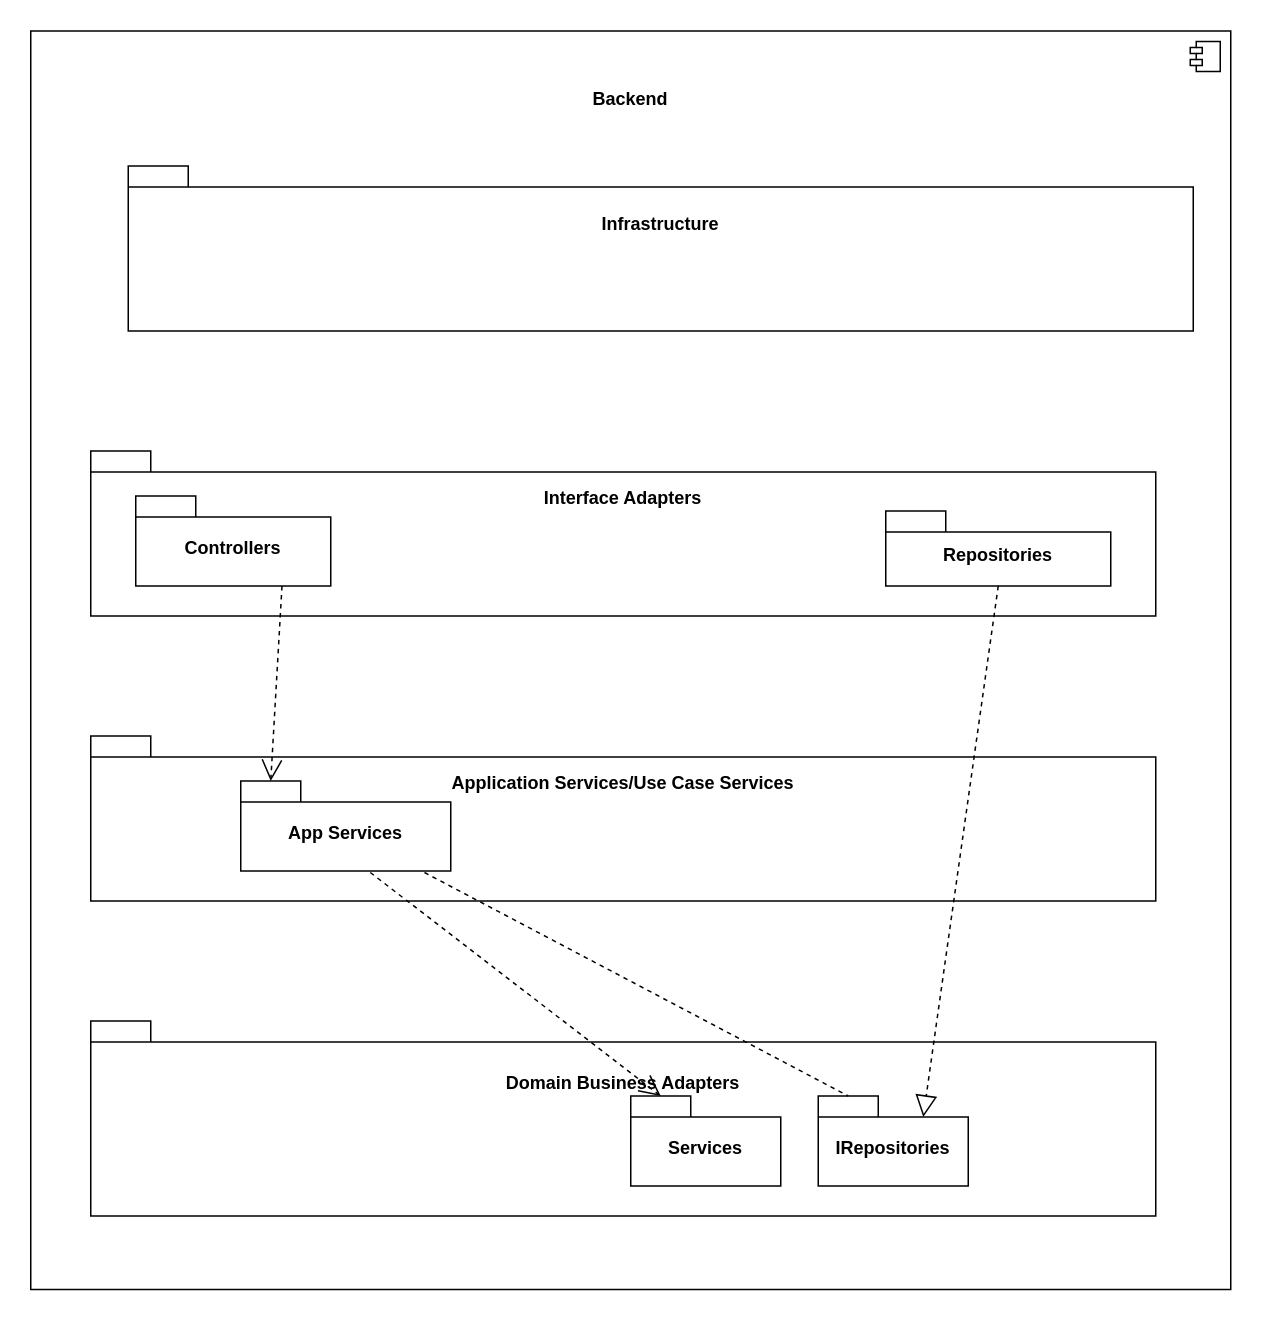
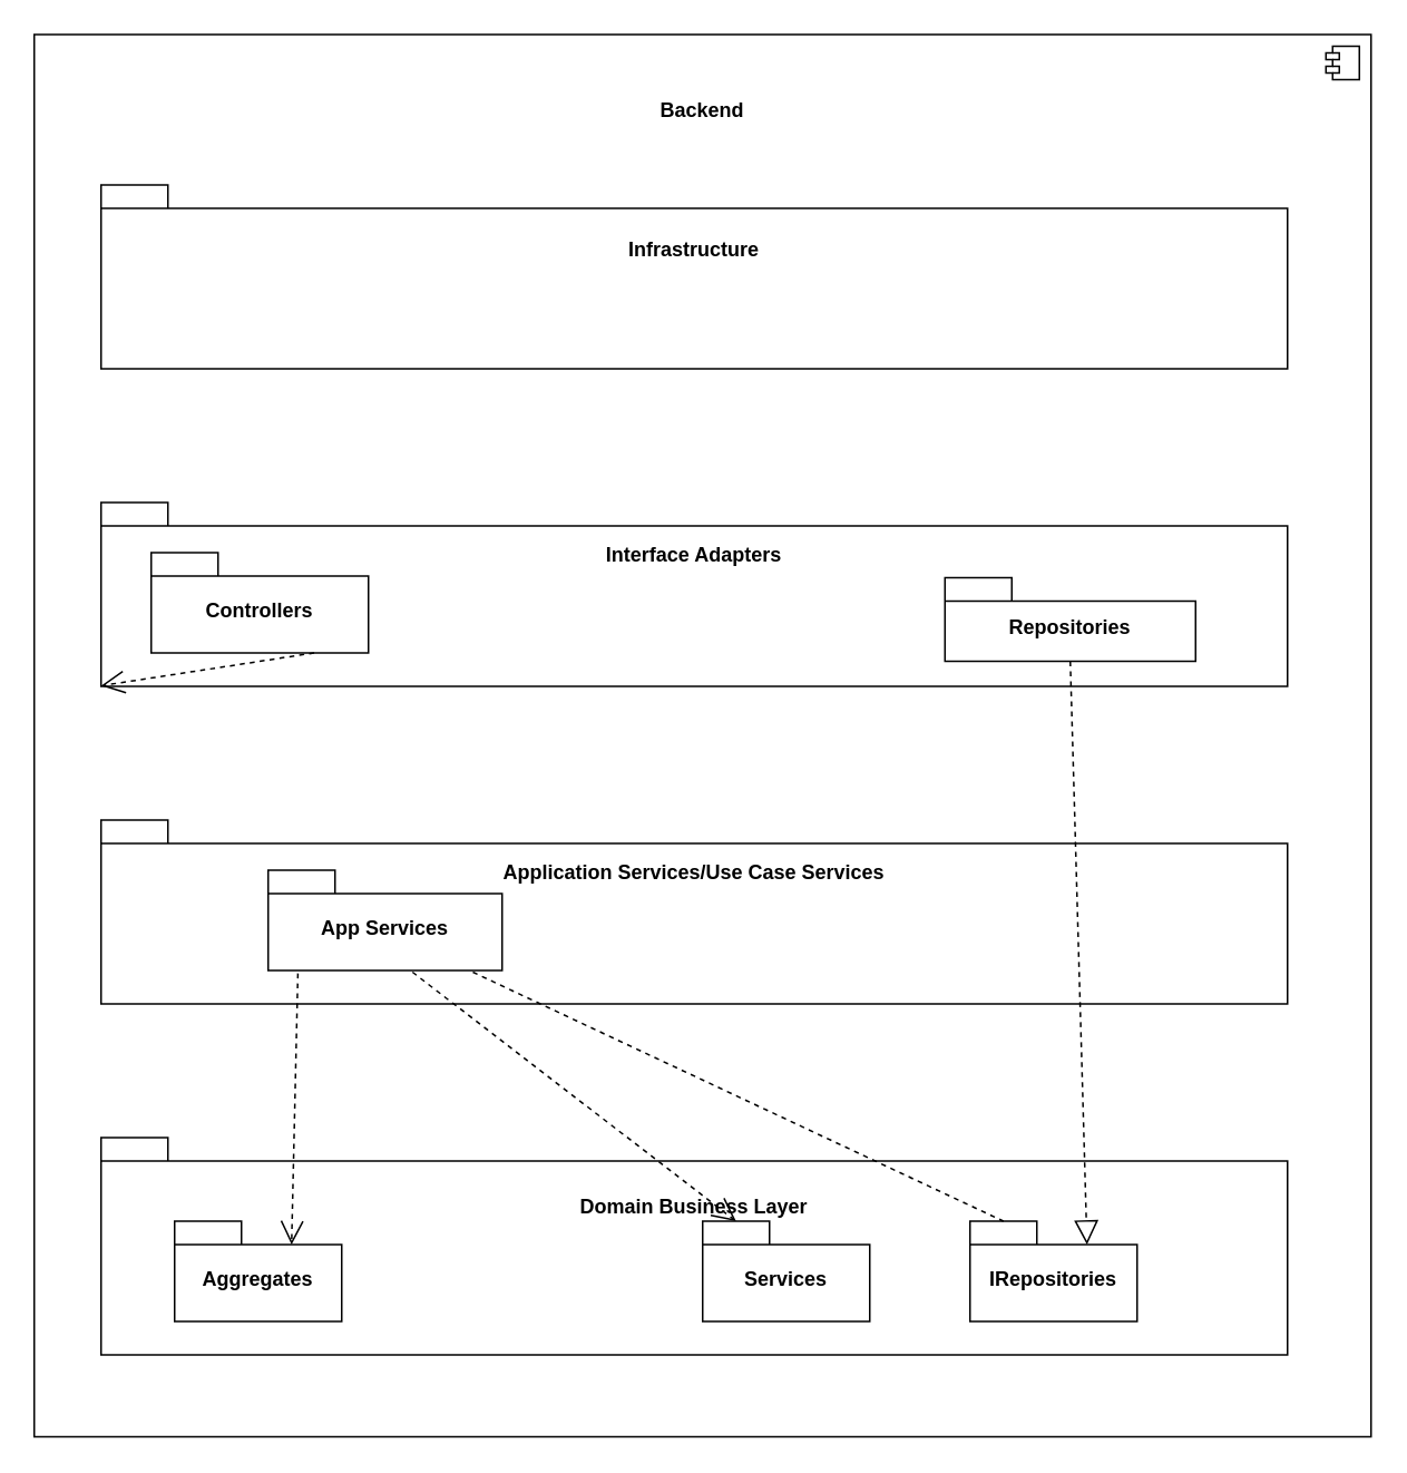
  <mxCell id="0" />
  <mxCell id="1" parent="0" />
  <mxCell id="2" value="&lt;div&gt;&lt;div&gt;&lt;b&gt;Backend&lt;/b&gt;&lt;/div&gt;&lt;/div&gt;&lt;div&gt;&lt;b&gt;&lt;br&gt;&lt;/b&gt;&lt;/div&gt;&lt;div&gt;&lt;b&gt;&lt;br&gt;&lt;/b&gt;&lt;/div&gt;&lt;div&gt;&lt;b&gt;&lt;br&gt;&lt;/b&gt;&lt;/div&gt;&lt;div&gt;&lt;b&gt;&lt;br&gt;&lt;/b&gt;&lt;/div&gt;&lt;div&gt;&lt;b&gt;&lt;br&gt;&lt;/b&gt;&lt;/div&gt;&lt;div&gt;&lt;b&gt;&lt;br&gt;&lt;/b&gt;&lt;/div&gt;&lt;div&gt;&lt;b&gt;&lt;br&gt;&lt;/b&gt;&lt;/div&gt;&lt;div&gt;&lt;b&gt;&lt;br&gt;&lt;/b&gt;&lt;/div&gt;&lt;div&gt;&lt;b&gt;&lt;br&gt;&lt;/b&gt;&lt;/div&gt;&lt;div&gt;&lt;b&gt;&lt;br&gt;&lt;/b&gt;&lt;/div&gt;&lt;div&gt;&lt;b&gt;&lt;br&gt;&lt;/b&gt;&lt;/div&gt;&lt;div&gt;&lt;b&gt;&lt;br&gt;&lt;/b&gt;&lt;/div&gt;&lt;div&gt;&lt;b&gt;&lt;br&gt;&lt;/b&gt;&lt;/div&gt;&lt;div&gt;&lt;b&gt;&lt;br&gt;&lt;/b&gt;&lt;/div&gt;&lt;div&gt;&lt;b&gt;&lt;br&gt;&lt;/b&gt;&lt;/div&gt;&lt;div&gt;&lt;b&gt;&lt;br&gt;&lt;/b&gt;&lt;/div&gt;&lt;div&gt;&lt;b&gt;&lt;br&gt;&lt;/b&gt;&lt;/div&gt;&lt;div&gt;&lt;b&gt;&lt;br&gt;&lt;/b&gt;&lt;/div&gt;&lt;div&gt;&lt;b&gt;&lt;br&gt;&lt;/b&gt;&lt;/div&gt;&lt;div&gt;&lt;b&gt;&lt;br&gt;&lt;/b&gt;&lt;/div&gt;&lt;div&gt;&lt;b&gt;&lt;br&gt;&lt;/b&gt;&lt;/div&gt;&lt;div&gt;&lt;b&gt;&lt;br&gt;&lt;/b&gt;&lt;/div&gt;&lt;div&gt;&lt;b&gt;&lt;br&gt;&lt;/b&gt;&lt;/div&gt;&lt;div&gt;&lt;b&gt;&lt;br&gt;&lt;/b&gt;&lt;/div&gt;&lt;div&gt;&lt;b&gt;&lt;br&gt;&lt;/b&gt;&lt;/div&gt;&lt;div&gt;&lt;b&gt;&lt;br&gt;&lt;/b&gt;&lt;/div&gt;&lt;div&gt;&lt;b&gt;&lt;br&gt;&lt;/b&gt;&lt;/div&gt;&lt;div&gt;&lt;b&gt;&lt;br&gt;&lt;/b&gt;&lt;/div&gt;&lt;div&gt;&lt;b&gt;&lt;br&gt;&lt;/b&gt;&lt;/div&gt;&lt;div&gt;&lt;b&gt;&lt;br&gt;&lt;/b&gt;&lt;/div&gt;&lt;div&gt;&lt;b&gt;&lt;br&gt;&lt;/b&gt;&lt;/div&gt;&lt;div&gt;&lt;b&gt;&lt;br&gt;&lt;/b&gt;&lt;/div&gt;&lt;div&gt;&lt;b&gt;&lt;br&gt;&lt;/b&gt;&lt;/div&gt;&lt;div&gt;&lt;b&gt;&lt;br&gt;&lt;/b&gt;&lt;/div&gt;&lt;div&gt;&lt;b&gt;&lt;br&gt;&lt;/b&gt;&lt;/div&gt;&lt;div&gt;&lt;b&gt;&lt;br&gt;&lt;/b&gt;&lt;/div&gt;&lt;div&gt;&lt;b&gt;&lt;br&gt;&lt;/b&gt;&lt;/div&gt;&lt;div&gt;&lt;b&gt;&lt;br&gt;&lt;/b&gt;&lt;/div&gt;&lt;div&gt;&lt;b&gt;&lt;br&gt;&lt;/b&gt;&lt;/div&gt;&lt;div&gt;&lt;b&gt;&lt;br&gt;&lt;/b&gt;&lt;/div&gt;&lt;div&gt;&lt;b&gt;&lt;br&gt;&lt;/b&gt;&lt;/div&gt;&lt;div&gt;&lt;b&gt;&lt;br&gt;&lt;/b&gt;&lt;/div&gt;&lt;div&gt;&lt;b&gt;&lt;br&gt;&lt;/b&gt;&lt;/div&gt;&lt;div&gt;&lt;b&gt;&lt;br&gt;&lt;/b&gt;&lt;/div&gt;&lt;div&gt;&lt;b&gt;&lt;br&gt;&lt;/b&gt;&lt;/div&gt;&lt;div&gt;&lt;b&gt;&lt;br&gt;&lt;/b&gt;&lt;/div&gt;&lt;div&gt;&lt;b&gt;&lt;br&gt;&lt;/b&gt;&lt;/div&gt;&lt;div&gt;&lt;b&gt;&lt;br&gt;&lt;/b&gt;&lt;/div&gt;&lt;div&gt;&lt;b&gt;&lt;br&gt;&lt;/b&gt;&lt;/div&gt;&lt;div&gt;&lt;b&gt;&lt;br&gt;&lt;/b&gt;&lt;/div&gt;&lt;div&gt;&lt;b&gt;&lt;br&gt;&lt;/b&gt;&lt;/div&gt;&lt;div&gt;&lt;b&gt;&lt;br&gt;&lt;/b&gt;&lt;/div&gt;" style="html=1;dropTarget=0;whiteSpace=wrap;" parent="1" vertex="1"><mxGeometry x="20" y="20" width="800" height="839" as="geometry" /></mxCell>
  <mxCell id="3" value="" style="shape=module;jettyWidth=8;jettyHeight=4;" parent="2" vertex="1"><mxGeometry x="1" width="20" height="20" relative="1" as="geometry"><mxPoint x="-27" y="7" as="offset" /></mxGeometry></mxCell>
- <mxCell id="4" value="&lt;div&gt;Infrastructure&lt;/div&gt;&lt;div&gt;&lt;br&gt;&lt;/div&gt;&lt;div&gt;&lt;br&gt;&lt;/div&gt;&lt;div&gt;&lt;br&gt;&lt;/div&gt;" style="shape=folder;fontStyle=1;spacingTop=10;tabWidth=40;tabHeight=14;tabPosition=left;html=1;whiteSpace=wrap;" parent="1" vertex="1"><mxGeometry x="85" y="110" width="710" height="110" as="geometry" /></mxCell>
+ <mxCell id="4" value="&lt;div&gt;Infrastructure&lt;/div&gt;&lt;div&gt;&lt;br&gt;&lt;/div&gt;&lt;div&gt;&lt;br&gt;&lt;/div&gt;&lt;div&gt;&lt;br&gt;&lt;/div&gt;" style="shape=folder;fontStyle=1;spacingTop=10;tabWidth=40;tabHeight=14;tabPosition=left;html=1;whiteSpace=wrap;" parent="1" vertex="1"><mxGeometry x="60" y="110" width="710" height="110" as="geometry" /></mxCell>
  <mxCell id="5" value="Interface Adapters&lt;div&gt;&lt;br&gt;&lt;/div&gt;&lt;div&gt;&lt;br&gt;&lt;/div&gt;&lt;div&gt;&lt;br&gt;&lt;/div&gt;&lt;div&gt;&lt;br&gt;&lt;/div&gt;" style="shape=folder;fontStyle=1;spacingTop=10;tabWidth=40;tabHeight=14;tabPosition=left;html=1;whiteSpace=wrap;" parent="1" vertex="1"><mxGeometry x="60" y="300" width="710" height="110" as="geometry" /></mxCell>
  <mxCell id="6" value="Application Services/Use Case Services&lt;div&gt;&lt;br&gt;&lt;/div&gt;&lt;div&gt;&lt;br&gt;&lt;/div&gt;&lt;div&gt;&lt;br&gt;&lt;/div&gt;&lt;div&gt;&lt;br&gt;&lt;/div&gt;" style="shape=folder;fontStyle=1;spacingTop=10;tabWidth=40;tabHeight=14;tabPosition=left;html=1;whiteSpace=wrap;" parent="1" vertex="1"><mxGeometry x="60" y="490" width="710" height="110" as="geometry" /></mxCell>
- <mxCell id="7" value="Domain Business Adapters&lt;div&gt;&lt;br&gt;&lt;/div&gt;&lt;div&gt;&lt;br&gt;&lt;/div&gt;&lt;div&gt;&lt;br&gt;&lt;/div&gt;&lt;div&gt;&lt;br&gt;&lt;/div&gt;" style="shape=folder;fontStyle=1;spacingTop=10;tabWidth=40;tabHeight=14;tabPosition=left;html=1;whiteSpace=wrap;" parent="1" vertex="1"><mxGeometry x="60" y="680" width="710" height="130" as="geometry" /></mxCell>
+ <mxCell id="7" value="Domain Business Layer&lt;div&gt;&lt;br&gt;&lt;/div&gt;&lt;div&gt;&lt;br&gt;&lt;/div&gt;&lt;div&gt;&lt;br&gt;&lt;/div&gt;&lt;div&gt;&lt;br&gt;&lt;/div&gt;" style="shape=folder;fontStyle=1;spacingTop=10;tabWidth=40;tabHeight=14;tabPosition=left;html=1;whiteSpace=wrap;" parent="1" vertex="1"><mxGeometry x="60" y="680" width="710" height="130" as="geometry" /></mxCell>
  <mxCell id="8" value="" style="ellipse;whiteSpace=wrap;html=1;align=center;aspect=fixed;fillColor=none;strokeColor=none;resizable=0;perimeter=centerPerimeter;rotatable=0;allowArrows=0;points=[];outlineConnect=1;" parent="1" vertex="1"><mxGeometry x="650" y="90" width="10" height="10" as="geometry" /></mxCell>
  <mxCell id="9" value="" style="ellipse;whiteSpace=wrap;html=1;align=center;aspect=fixed;fillColor=none;strokeColor=none;resizable=0;perimeter=centerPerimeter;rotatable=0;allowArrows=0;points=[];outlineConnect=1;" parent="1" vertex="1"><mxGeometry x="110" y="260" width="10" height="10" as="geometry" /></mxCell>
  <mxCell id="10" value="" style="ellipse;whiteSpace=wrap;html=1;align=center;aspect=fixed;fillColor=none;strokeColor=none;resizable=0;perimeter=centerPerimeter;rotatable=0;allowArrows=0;points=[];outlineConnect=1;" parent="1" vertex="1"><mxGeometry x="185" y="290" width="10" height="10" as="geometry" /></mxCell>
  <mxCell id="11" value="" style="ellipse;whiteSpace=wrap;html=1;align=center;aspect=fixed;fillColor=none;strokeColor=none;resizable=0;perimeter=centerPerimeter;rotatable=0;allowArrows=0;points=[];outlineConnect=1;" parent="1" vertex="1"><mxGeometry x="660" y="260" width="10" height="10" as="geometry" /></mxCell>
  <mxCell id="12" value="" style="ellipse;whiteSpace=wrap;html=1;align=center;aspect=fixed;fillColor=none;strokeColor=none;resizable=0;perimeter=centerPerimeter;rotatable=0;allowArrows=0;points=[];outlineConnect=1;" parent="1" vertex="1"><mxGeometry x="395" y="560" width="10" height="10" as="geometry" /></mxCell>
  <mxCell id="13" value="" style="ellipse;whiteSpace=wrap;html=1;align=center;aspect=fixed;fillColor=none;strokeColor=none;resizable=0;perimeter=centerPerimeter;rotatable=0;allowArrows=0;points=[];outlineConnect=1;" parent="1" vertex="1"><mxGeometry x="450" y="520" width="10" height="10" as="geometry" /></mxCell>
  <mxCell id="14" value="" style="ellipse;whiteSpace=wrap;html=1;align=center;aspect=fixed;fillColor=none;strokeColor=none;resizable=0;perimeter=centerPerimeter;rotatable=0;allowArrows=0;points=[];outlineConnect=1;" parent="1" vertex="1"><mxGeometry x="500" y="550" width="10" height="10" as="geometry" /></mxCell>
  <mxCell id="15" value="" style="ellipse;whiteSpace=wrap;html=1;align=center;aspect=fixed;fillColor=none;strokeColor=none;resizable=0;perimeter=centerPerimeter;rotatable=0;allowArrows=0;points=[];outlineConnect=1;" parent="1" vertex="1"><mxGeometry x="530" y="650" width="10" height="10" as="geometry" /></mxCell>
  <mxCell id="16" value="" style="ellipse;whiteSpace=wrap;html=1;align=center;aspect=fixed;fillColor=none;strokeColor=none;resizable=0;perimeter=centerPerimeter;rotatable=0;allowArrows=0;points=[];outlineConnect=1;" parent="1" vertex="1"><mxGeometry x="395" y="540" width="10" height="10" as="geometry" /></mxCell>
  <mxCell id="17" value="Controllers" style="shape=folder;fontStyle=1;spacingTop=10;tabWidth=40;tabHeight=14;tabPosition=left;html=1;whiteSpace=wrap;" vertex="1" parent="1"><mxGeometry x="90" y="330" width="130" height="60" as="geometry" /></mxCell>
- <mxCell id="18" value="" style="endArrow=open;endSize=12;dashed=1;html=1;rounded=0;exitX=0.75;exitY=1;exitDx=0;exitDy=0;exitPerimeter=0;entryX=0;entryY=0;entryDx=20;entryDy=0;entryPerimeter=0;" edge="1" parent="1" source="17" target="20"><mxGeometry width="160" relative="1" as="geometry"><mxPoint x="173" y="390" as="sourcePoint" /><mxPoint x="170" y="534" as="targetPoint" /></mxGeometry></mxCell>
+ <mxCell id="18" value="" style="endArrow=open;endSize=12;dashed=1;html=1;rounded=0;exitX=0.75;exitY=1;exitDx=0;exitDy=0;exitPerimeter=0;" edge="1" parent="1" source="17" target="5"><mxGeometry width="160" relative="1" as="geometry"><mxPoint x="173" y="390" as="sourcePoint" /><mxPoint x="170" y="534" as="targetPoint" /></mxGeometry></mxCell>
  <mxCell id="19" value="" style="endArrow=none;html=1;rounded=0;" edge="1" parent="1" target="20"><mxGeometry width="50" height="50" relative="1" as="geometry"><mxPoint x="230" y="560" as="sourcePoint" /><mxPoint x="630" y="560" as="targetPoint" /></mxGeometry></mxCell>
  <mxCell id="20" value="App Services" style="shape=folder;fontStyle=1;spacingTop=10;tabWidth=40;tabHeight=14;tabPosition=left;html=1;whiteSpace=wrap;" vertex="1" parent="1"><mxGeometry x="160" y="520" width="140" height="60" as="geometry" /></mxCell>
+ <mxCell id="21" value="Aggregates" style="shape=folder;fontStyle=1;spacingTop=10;tabWidth=40;tabHeight=14;tabPosition=left;html=1;whiteSpace=wrap;" vertex="1" parent="1"><mxGeometry x="104" y="730" width="100" height="60" as="geometry" /></mxCell>
  <mxCell id="22" value="Services&lt;span style=&quot;color: rgba(0, 0, 0, 0); font-family: monospace; font-size: 0px; font-weight: 400; text-align: start; text-wrap: nowrap;&quot;&gt;%3CmxGraphModel%3E%3Croot%3E%3CmxCell%20id%3D%220%22%2F%3E%3CmxCell%20id%3D%221%22%20parent%3D%220%22%2F%3E%3CmxCell%20id%3D%222%22%20value%3D%22Aggregates%22%20style%3D%22shape%3Dfolder%3BfontStyle%3D1%3BspacingTop%3D10%3BtabWidth%3D40%3BtabHeight%3D14%3BtabPosition%3Dleft%3Bhtml%3D1%3BwhiteSpace%3Dwrap%3B%22%20vertex%3D%221%22%20parent%3D%221%22%3E%3CmxGeometry%20x%3D%22314%22%20y%3D%22970%22%20width%3D%22100%22%20height%3D%2260%22%20as%3D%22geometry%22%2F%3E%3C%2FmxCell%3E%3C%2Froot%3E%3C%2FmxGraphModel%3E&lt;/span&gt;" style="shape=folder;fontStyle=1;spacingTop=10;tabWidth=40;tabHeight=14;tabPosition=left;html=1;whiteSpace=wrap;" vertex="1" parent="1"><mxGeometry x="420" y="730" width="100" height="60" as="geometry" /></mxCell>
- <mxCell id="23" value="IRepositories" style="shape=folder;fontStyle=1;spacingTop=10;tabWidth=40;tabHeight=14;tabPosition=left;html=1;whiteSpace=wrap;" vertex="1" parent="1"><mxGeometry x="545" y="730" width="100" height="60" as="geometry" /></mxCell>
+ <mxCell id="23" value="IRepositories" style="shape=folder;fontStyle=1;spacingTop=10;tabWidth=40;tabHeight=14;tabPosition=left;html=1;whiteSpace=wrap;" vertex="1" parent="1"><mxGeometry x="580" y="730" width="100" height="60" as="geometry" /></mxCell>
+ <mxCell id="24" value="" style="endArrow=open;endSize=12;dashed=1;html=1;rounded=0;exitX=0.127;exitY=1.029;exitDx=0;exitDy=0;exitPerimeter=0;entryX=0;entryY=0;entryDx=70;entryDy=14;entryPerimeter=0;" edge="1" parent="1" source="20" target="21"><mxGeometry width="160" relative="1" as="geometry"><mxPoint x="178" y="600" as="sourcePoint" /><mxPoint x="170" y="730" as="targetPoint" /></mxGeometry></mxCell>
  <mxCell id="25" value="" style="endArrow=open;endSize=12;dashed=1;html=1;rounded=0;exitX=0.617;exitY=1.017;exitDx=0;exitDy=0;exitPerimeter=0;entryX=0;entryY=0;entryDx=20;entryDy=0;entryPerimeter=0;" edge="1" parent="1" source="20" target="22"><mxGeometry width="160" relative="1" as="geometry"><mxPoint x="308" y="600" as="sourcePoint" /><mxPoint x="300" y="730" as="targetPoint" /></mxGeometry></mxCell>
  <mxCell id="26" value="" style="endArrow=none;endSize=12;dashed=1;html=1;rounded=0;exitX=0.875;exitY=1.017;exitDx=0;exitDy=0;exitPerimeter=0;entryX=0;entryY=0;entryDx=20;entryDy=0;entryPerimeter=0;" edge="1" parent="1" source="20" target="23"><mxGeometry width="160" relative="1" as="geometry"><mxPoint x="348" y="590" as="sourcePoint" /><mxPoint x="340" y="720" as="targetPoint" /></mxGeometry></mxCell>
- <mxCell id="27" value="Repositories" style="shape=folder;fontStyle=1;spacingTop=10;tabWidth=40;tabHeight=14;tabPosition=left;html=1;whiteSpace=wrap;" vertex="1" parent="1"><mxGeometry x="590" y="340" width="150" height="50" as="geometry" /></mxCell>
+ <mxCell id="27" value="Repositories" style="shape=folder;fontStyle=1;spacingTop=10;tabWidth=40;tabHeight=14;tabPosition=left;html=1;whiteSpace=wrap;" vertex="1" parent="1"><mxGeometry x="565" y="345" width="150" height="50" as="geometry" /></mxCell>
  <mxCell id="28" value="" style="endArrow=block;dashed=1;endFill=0;endSize=12;html=1;rounded=0;exitX=0.5;exitY=1;exitDx=0;exitDy=0;exitPerimeter=0;entryX=0;entryY=0;entryDx=70;entryDy=14;entryPerimeter=0;" edge="1" parent="1" source="27" target="23"><mxGeometry width="160" relative="1" as="geometry"><mxPoint x="330" y="620" as="sourcePoint" /><mxPoint x="490" y="620" as="targetPoint" /></mxGeometry></mxCell>
